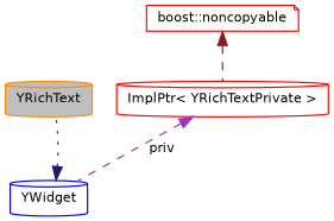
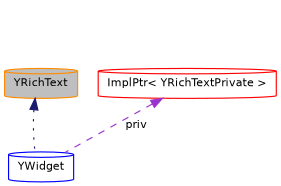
  digraph {
    node [color=red fillcolor=white fontname=Helvetica fontsize=10 shape=cylinder style=filled]
    edge [dir=back fontname=Helvetica fontsize=10 labelfontname=Helvetica labelfontsize=10 style=dashed]
    n1 [color=darkorange fillcolor=grey75 fontcolor=black height=0.2 label=YRichText width=0.4]
    n2 [color=blue height=0.2 label=YWidget width=0.4]
    n3 [height=0.2 label="ImplPtr\< YRichTextPrivate \>" width=0.4]
-   n4 [height=0.2 label="boost::noncopyable" shape=note width=0.4]
-   n2 -> n1 [color=midnightblue style=dotted]
+   n1 -> n2 [color=midnightblue style=dotted]
    n3 -> n2 [color=darkorchid3 label=" priv"]
-   n4 -> n3 [color=firebrick4]
  }
